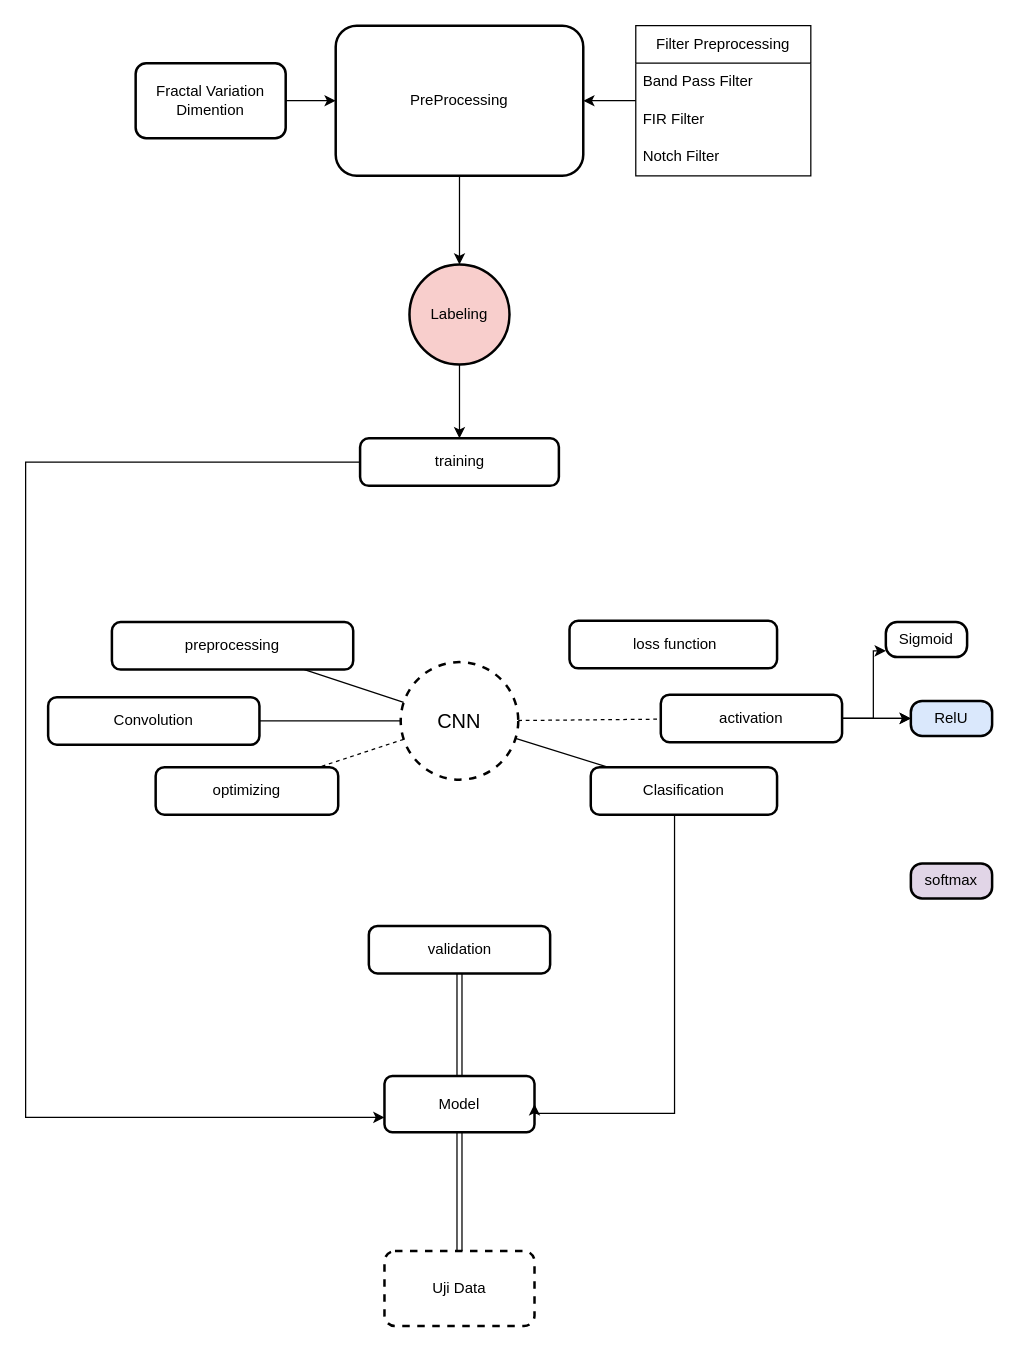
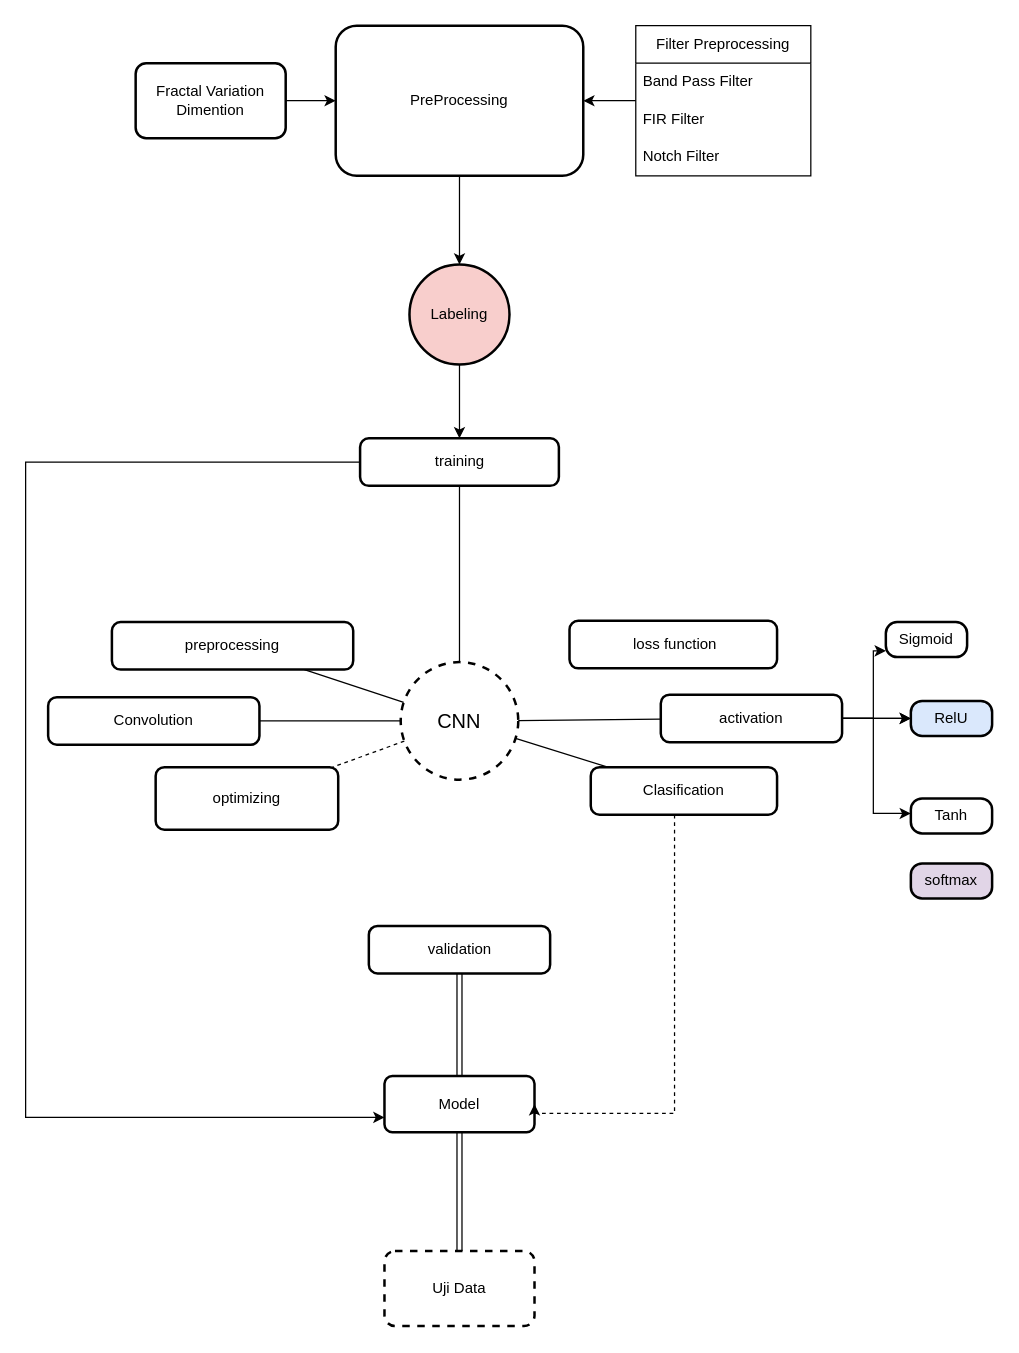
  <mxCell id="0" />
  <mxCell id="1" parent="0" />
  <mxCell id="2" value="" style="group" parent="1" vertex="1" connectable="0"><mxGeometry x="20" y="211" width="773" height="849" as="geometry" /></mxCell>
  <mxCell id="3" value="CNN" style="ellipse;aspect=fixed;strokeWidth=2;whiteSpace=wrap;fontSize=16;dashed=1;" parent="2" vertex="1"><mxGeometry x="300" y="318" width="94" height="94" as="geometry" /></mxCell>
  <mxCell id="4" value="preprocessing" style="rounded=1;absoluteArcSize=1;arcSize=14;whiteSpace=wrap;strokeWidth=2;" parent="2" vertex="1"><mxGeometry x="69" y="286" width="193" height="38" as="geometry" /></mxCell>
  <mxCell id="5" value="activation " style="rounded=1;absoluteArcSize=1;arcSize=14;whiteSpace=wrap;strokeWidth=2;" parent="2" vertex="1"><mxGeometry x="508" y="344" width="145" height="38" as="geometry" /></mxCell>
  <mxCell id="6" value="validation" style="rounded=1;absoluteArcSize=1;arcSize=14;whiteSpace=wrap;strokeWidth=2;" parent="2" vertex="1"><mxGeometry x="274.5" y="529" width="145" height="38" as="geometry" /></mxCell>
  <mxCell id="7" value="Clasification" style="rounded=1;absoluteArcSize=1;arcSize=14;whiteSpace=wrap;strokeWidth=2;" parent="2" vertex="1"><mxGeometry x="452" y="402" width="149" height="38" as="geometry" /></mxCell>
  <mxCell id="8" value=" loss function" style="rounded=1;absoluteArcSize=1;arcSize=14;whiteSpace=wrap;strokeWidth=2;" parent="2" vertex="1"><mxGeometry x="435" y="285" width="166" height="38" as="geometry" /></mxCell>
  <mxCell id="9" value="training" style="rounded=1;absoluteArcSize=1;arcSize=14;whiteSpace=wrap;strokeWidth=2;" parent="2" vertex="1"><mxGeometry x="267.5" y="139" width="159" height="38" as="geometry" /></mxCell>
  <mxCell id="10" value="Convolution" style="rounded=1;absoluteArcSize=1;arcSize=14;whiteSpace=wrap;strokeWidth=2;" parent="2" vertex="1"><mxGeometry x="18" y="346" width="169" height="38" as="geometry" /></mxCell>
- <mxCell id="11" value="optimizing" style="rounded=1;absoluteArcSize=1;arcSize=14;whiteSpace=wrap;strokeWidth=2;" parent="2" vertex="1"><mxGeometry x="104" y="402" width="146" height="38" as="geometry" /></mxCell>
+ <mxCell id="11" value="optimizing" style="rounded=1;absoluteArcSize=1;arcSize=14;whiteSpace=wrap;strokeWidth=2;" parent="2" vertex="1"><mxGeometry x="104" y="402" width="146" height="50" as="geometry" /></mxCell>
  <mxCell id="12" style="endArrow=none" parent="2" source="3" target="4" edge="1"><mxGeometry relative="1" as="geometry" /></mxCell>
- <mxCell id="13" style="endArrow=none;dashed=1;" parent="2" source="3" target="5" edge="1"><mxGeometry relative="1" as="geometry" /></mxCell>
+ <mxCell id="13" style="endArrow=none" parent="2" source="3" target="5" edge="1"><mxGeometry relative="1" as="geometry" /></mxCell>
  <mxCell id="14" style="endArrow=none" parent="2" source="3" target="7" edge="1"><mxGeometry relative="1" as="geometry" /></mxCell>
+ <mxCell id="15" style="endArrow=none" parent="2" source="3" target="9" edge="1"><mxGeometry relative="1" as="geometry" /></mxCell>
  <mxCell id="16" style="endArrow=none" parent="2" source="3" target="10" edge="1"><mxGeometry relative="1" as="geometry" /></mxCell>
  <mxCell id="17" style="endArrow=none;dashed=1;" parent="2" source="3" target="11" edge="1"><mxGeometry relative="1" as="geometry" /></mxCell>
  <mxCell id="18" value="" style="edgeStyle=orthogonalEdgeStyle;rounded=0;orthogonalLoop=1;jettySize=auto;html=1;" parent="2" source="19" target="9" edge="1"><mxGeometry relative="1" as="geometry" /></mxCell>
  <mxCell id="19" value="Labeling" style="ellipse;whiteSpace=wrap;html=1;rounded=1;arcSize=14;strokeWidth=2;fillColor=#f8cecc;" parent="2" vertex="1"><mxGeometry x="307" width="80" height="80" as="geometry" /></mxCell>
  <mxCell id="20" value="Model" style="whiteSpace=wrap;html=1;rounded=1;arcSize=14;strokeWidth=2;" parent="2" vertex="1"><mxGeometry x="287" y="649" width="120" height="45" as="geometry" /></mxCell>
  <mxCell id="21" value="" style="edgeStyle=orthogonalEdgeStyle;rounded=0;orthogonalLoop=1;jettySize=auto;html=1;shape=link;" parent="2" source="6" target="20" edge="1"><mxGeometry relative="1" as="geometry" /></mxCell>
- <mxCell id="22" style="edgeStyle=orthogonalEdgeStyle;rounded=0;orthogonalLoop=1;jettySize=auto;html=1;entryX=1;entryY=0.5;entryDx=0;entryDy=0;" parent="2" source="7" target="20" edge="1"><mxGeometry relative="1" as="geometry"><mxPoint x="528" y="459" as="sourcePoint" /><mxPoint x="458" y="719" as="targetPoint" /><Array as="points"><mxPoint x="519" y="679" /></Array></mxGeometry></mxCell>
+ <mxCell id="22" style="edgeStyle=orthogonalEdgeStyle;rounded=0;orthogonalLoop=1;jettySize=auto;html=1;entryX=1;entryY=0.5;entryDx=0;entryDy=0;dashed=1;" parent="2" source="7" target="20" edge="1"><mxGeometry relative="1" as="geometry"><mxPoint x="528" y="459" as="sourcePoint" /><mxPoint x="458" y="719" as="targetPoint" /><Array as="points"><mxPoint x="519" y="679" /></Array></mxGeometry></mxCell>
  <mxCell id="23" style="edgeStyle=orthogonalEdgeStyle;rounded=0;orthogonalLoop=1;jettySize=auto;html=1;entryX=-0.02;entryY=0.702;entryDx=0;entryDy=0;entryPerimeter=0;exitX=0;exitY=0.5;exitDx=0;exitDy=0;" parent="2" source="9" edge="1"><mxGeometry relative="1" as="geometry"><mxPoint x="269.9" y="149" as="sourcePoint" /><mxPoint x="287.0" y="682.12" as="targetPoint" /><Array as="points"><mxPoint y="158" /><mxPoint y="682" /></Array></mxGeometry></mxCell>
  <mxCell id="24" value="Uji Data" style="whiteSpace=wrap;html=1;rounded=1;arcSize=14;strokeWidth=2;dashed=1;" parent="2" vertex="1"><mxGeometry x="287" y="789" width="120" height="60" as="geometry" /></mxCell>
  <mxCell id="25" value="RelU" style="rounded=1;absoluteArcSize=1;arcSize=18;whiteSpace=wrap;strokeWidth=2;fillColor=#dae8fc;" parent="2" vertex="1"><mxGeometry x="708" y="349" width="65" height="28" as="geometry" /></mxCell>
+ <mxCell id="26" value="" style="edgeStyle=orthogonalEdgeStyle;rounded=0;orthogonalLoop=1;jettySize=auto;html=1;exitX=1;exitY=0.5;exitDx=0;exitDy=0;entryX=0;entryY=0.429;entryDx=0;entryDy=0;entryPerimeter=0;" parent="2" source="5" target="27" edge="1"><mxGeometry relative="1" as="geometry"><mxPoint x="698" y="439" as="targetPoint" /><Array as="points"><mxPoint x="678" y="363" /><mxPoint x="678" y="439" /></Array></mxGeometry></mxCell>
+ <mxCell id="27" value="Tanh" style="rounded=1;absoluteArcSize=1;arcSize=18;whiteSpace=wrap;strokeWidth=2;" parent="2" vertex="1"><mxGeometry x="708" y="427" width="65" height="28" as="geometry" /></mxCell>
  <mxCell id="28" value="" style="edgeStyle=orthogonalEdgeStyle;rounded=0;orthogonalLoop=1;jettySize=auto;html=1;exitX=1;exitY=0.5;exitDx=0;exitDy=0;" parent="2" source="5" target="30" edge="1"><mxGeometry relative="1" as="geometry"><Array as="points"><mxPoint x="678" y="363" /><mxPoint x="678" y="309" /></Array></mxGeometry></mxCell>
  <mxCell id="29" value="softmax" style="rounded=1;absoluteArcSize=1;arcSize=18;whiteSpace=wrap;strokeWidth=2;fillColor=#e1d5e7;" parent="2" vertex="1"><mxGeometry x="708" y="479" width="65" height="28" as="geometry" /></mxCell>
  <mxCell id="30" value="Sigmoid" style="rounded=1;absoluteArcSize=1;arcSize=18;whiteSpace=wrap;strokeWidth=2;" parent="2" vertex="1"><mxGeometry x="688" y="286" width="65" height="28" as="geometry" /></mxCell>
  <mxCell id="31" value="" style="edgeStyle=orthogonalEdgeStyle;rounded=0;orthogonalLoop=1;jettySize=auto;html=1;shape=link;" parent="2" source="20" target="24" edge="1"><mxGeometry relative="1" as="geometry" /></mxCell>
  <mxCell id="32" value="" style="edgeStyle=orthogonalEdgeStyle;rounded=0;orthogonalLoop=1;jettySize=auto;html=1;" parent="2" source="5" target="25" edge="1"><mxGeometry relative="1" as="geometry" /></mxCell>
  <mxCell id="33" value="" style="edgeStyle=orthogonalEdgeStyle;rounded=0;orthogonalLoop=1;jettySize=auto;html=1;" parent="2" source="5" target="25" edge="1"><mxGeometry relative="1" as="geometry" /></mxCell>
  <mxCell id="34" value="" style="edgeStyle=orthogonalEdgeStyle;rounded=0;orthogonalLoop=1;jettySize=auto;html=1;" edge="1" parent="1" source="35" target="41"><mxGeometry relative="1" as="geometry" /></mxCell>
  <mxCell id="35" value="Filter Preprocessing" style="swimlane;fontStyle=0;childLayout=stackLayout;horizontal=1;startSize=30;horizontalStack=0;resizeParent=1;resizeParentMax=0;resizeLast=0;collapsible=1;marginBottom=0;whiteSpace=wrap;html=1;" vertex="1" parent="1"><mxGeometry x="508" y="20" width="140" height="120" as="geometry" /></mxCell>
  <mxCell id="36" value="Band Pass Filter" style="text;strokeColor=none;fillColor=none;align=left;verticalAlign=middle;spacingLeft=4;spacingRight=4;overflow=hidden;points=[[0,0.5],[1,0.5]];portConstraint=eastwest;rotatable=0;whiteSpace=wrap;html=1;" vertex="1" parent="35"><mxGeometry y="30" width="140" height="30" as="geometry" /></mxCell>
  <mxCell id="37" value="FIR Filter" style="text;strokeColor=none;fillColor=none;align=left;verticalAlign=middle;spacingLeft=4;spacingRight=4;overflow=hidden;points=[[0,0.5],[1,0.5]];portConstraint=eastwest;rotatable=0;whiteSpace=wrap;html=1;" vertex="1" parent="35"><mxGeometry y="60" width="140" height="30" as="geometry" /></mxCell>
  <mxCell id="38" value="Notch Filter" style="text;strokeColor=none;fillColor=none;align=left;verticalAlign=middle;spacingLeft=4;spacingRight=4;overflow=hidden;points=[[0,0.5],[1,0.5]];portConstraint=eastwest;rotatable=0;whiteSpace=wrap;html=1;" vertex="1" parent="35"><mxGeometry y="90" width="140" height="30" as="geometry" /></mxCell>
  <mxCell id="39" value="" style="edgeStyle=orthogonalEdgeStyle;rounded=0;orthogonalLoop=1;jettySize=auto;html=1;entryX=0;entryY=0.5;entryDx=0;entryDy=0;exitX=1;exitY=0.5;exitDx=0;exitDy=0;" edge="1" parent="1" source="42" target="41"><mxGeometry relative="1" as="geometry" /></mxCell>
  <mxCell id="40" value="" style="edgeStyle=orthogonalEdgeStyle;rounded=0;orthogonalLoop=1;jettySize=auto;html=1;" edge="1" parent="1" source="41" target="19"><mxGeometry relative="1" as="geometry" /></mxCell>
  <mxCell id="41" value="PreProcessing" style="whiteSpace=wrap;html=1;rounded=1;arcSize=14;strokeWidth=2;" parent="1" vertex="1"><mxGeometry x="268" y="20" width="198" height="120" as="geometry" /></mxCell>
  <mxCell id="42" value="Fractal Variation Dimention" style="whiteSpace=wrap;html=1;rounded=1;arcSize=14;strokeWidth=2;" vertex="1" parent="1"><mxGeometry x="108" y="50" width="120" height="60" as="geometry" /></mxCell>
